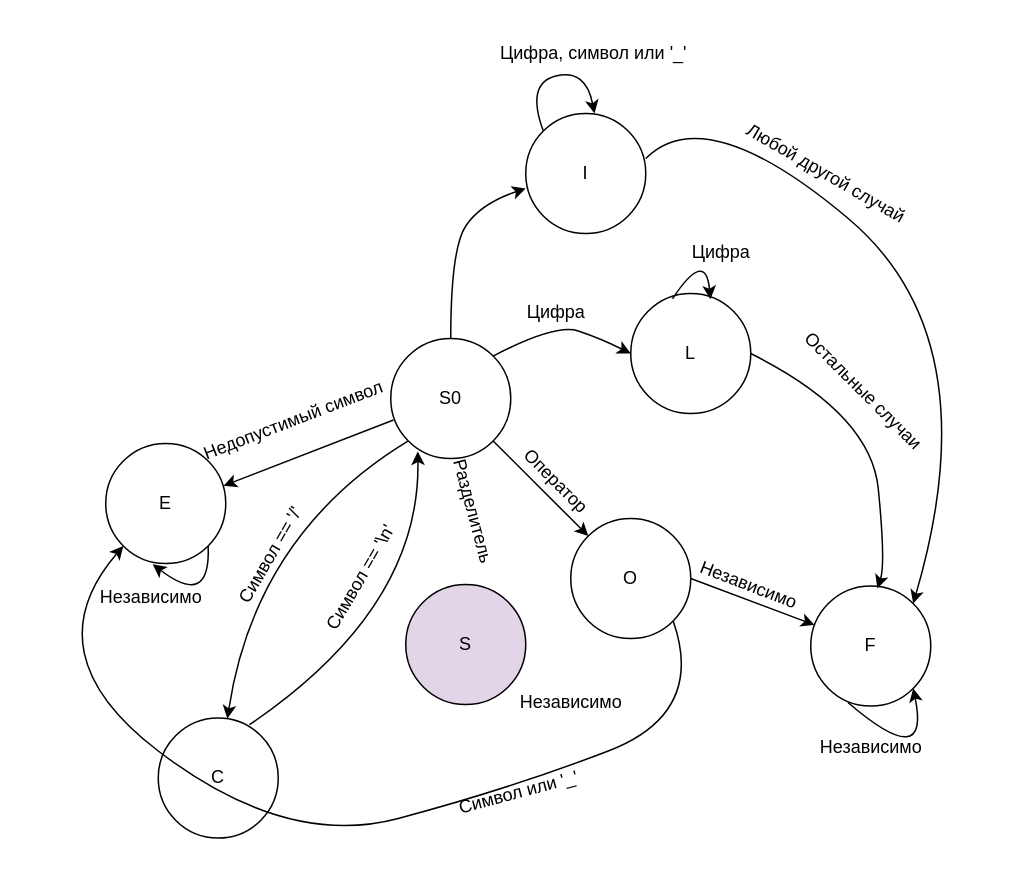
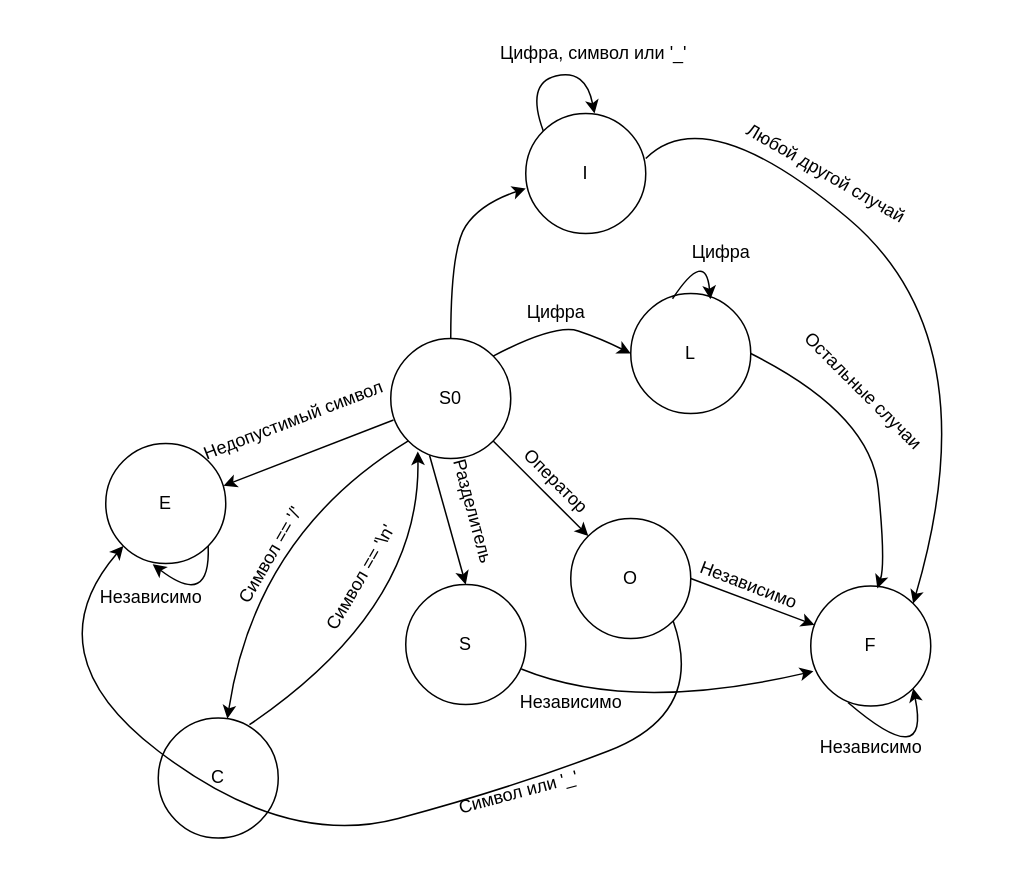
  <mxCell id="0" />
  <mxCell id="1" parent="0" />
  <mxCell id="2" value="S0" style="ellipse;whiteSpace=wrap;html=1;aspect=fixed;" parent="1" vertex="1"><mxGeometry x="260" y="225" width="80" height="80" as="geometry" /></mxCell>
  <mxCell id="3" value="I" style="ellipse;whiteSpace=wrap;html=1;aspect=fixed;" parent="1" vertex="1"><mxGeometry x="350" y="75" width="80" height="80" as="geometry" /></mxCell>
  <mxCell id="4" value="L" style="ellipse;whiteSpace=wrap;html=1;aspect=fixed;" parent="1" vertex="1"><mxGeometry x="420" y="195" width="80" height="80" as="geometry" /></mxCell>
  <mxCell id="5" value="O" style="ellipse;whiteSpace=wrap;html=1;aspect=fixed;" parent="1" vertex="1"><mxGeometry x="380" y="345" width="80" height="80" as="geometry" /></mxCell>
- <mxCell id="6" value="S" style="ellipse;whiteSpace=wrap;html=1;aspect=fixed;fillColor=#e1d5e7;" parent="1" vertex="1"><mxGeometry x="270" y="389" width="80" height="80" as="geometry" /></mxCell>
+ <mxCell id="6" value="S" style="ellipse;whiteSpace=wrap;html=1;aspect=fixed;" parent="1" vertex="1"><mxGeometry x="270" y="389" width="80" height="80" as="geometry" /></mxCell>
  <mxCell id="7" value="E" style="ellipse;whiteSpace=wrap;html=1;aspect=fixed;" parent="1" vertex="1"><mxGeometry x="70" y="295" width="80" height="80" as="geometry" /></mxCell>
  <mxCell id="8" value="F" style="ellipse;whiteSpace=wrap;html=1;aspect=fixed;" parent="1" vertex="1"><mxGeometry x="540" y="390" width="80" height="80" as="geometry" /></mxCell>
  <mxCell id="9" value="" style="endArrow=classic;html=1;rounded=0;exitX=0.5;exitY=0;exitDx=0;exitDy=0;curved=1;" parent="1" source="2" edge="1"><mxGeometry width="50" height="50" relative="1" as="geometry"><mxPoint x="300" y="175" as="sourcePoint" /><mxPoint x="350" y="125" as="targetPoint" /><Array as="points"><mxPoint x="300" y="165" /><mxPoint x="320" y="135" /></Array></mxGeometry></mxCell>
  <mxCell id="10" value="" style="endArrow=classic;html=1;rounded=0;entryX=0;entryY=0.5;entryDx=0;entryDy=0;exitX=1;exitY=0;exitDx=0;exitDy=0;jumpStyle=line;curved=1;" parent="1" source="2" target="4" edge="1"><mxGeometry width="50" height="50" relative="1" as="geometry"><mxPoint x="340" y="305" as="sourcePoint" /><mxPoint x="390" y="255" as="targetPoint" /><Array as="points"><mxPoint x="370" y="215" /><mxPoint x="400" y="225" /></Array></mxGeometry></mxCell>
  <mxCell id="11" value="Цифра" style="text;html=1;align=center;verticalAlign=middle;resizable=0;points=[];autosize=1;strokeColor=none;fillColor=none;" parent="1" vertex="1"><mxGeometry x="340" y="193" width="60" height="30" as="geometry" /></mxCell>
  <mxCell id="12" value="" style="endArrow=classic;html=1;rounded=0;exitX=1;exitY=1;exitDx=0;exitDy=0;entryX=0;entryY=0;entryDx=0;entryDy=0;" parent="1" source="2" target="5" edge="1"><mxGeometry width="50" height="50" relative="1" as="geometry"><mxPoint x="340" y="335" as="sourcePoint" /><mxPoint x="390" y="285" as="targetPoint" /></mxGeometry></mxCell>
  <mxCell id="13" value="Оператор" style="text;html=1;align=center;verticalAlign=middle;resizable=0;points=[];autosize=1;strokeColor=none;fillColor=none;rotation=45;" parent="1" vertex="1"><mxGeometry x="330" y="305" width="80" height="30" as="geometry" /></mxCell>
+ <mxCell id="14" value="" style="endArrow=classic;html=1;rounded=0;exitX=0.323;exitY=0.973;exitDx=0;exitDy=0;exitPerimeter=0;entryX=0.5;entryY=0;entryDx=0;entryDy=0;" parent="1" source="2" target="6" edge="1"><mxGeometry width="50" height="50" relative="1" as="geometry"><mxPoint x="340" y="335" as="sourcePoint" /><mxPoint x="390" y="285" as="targetPoint" /></mxGeometry></mxCell>
  <mxCell id="15" value="Разделитель" style="text;html=1;align=center;verticalAlign=middle;resizable=0;points=[];autosize=1;strokeColor=none;fillColor=none;rotation=75;" parent="1" vertex="1"><mxGeometry x="270" y="325" width="90" height="30" as="geometry" /></mxCell>
  <mxCell id="16" value="" style="endArrow=classic;html=1;rounded=0;entryX=0.981;entryY=0.353;entryDx=0;entryDy=0;entryPerimeter=0;exitX=0.023;exitY=0.679;exitDx=0;exitDy=0;exitPerimeter=0;" parent="1" source="2" target="7" edge="1"><mxGeometry width="50" height="50" relative="1" as="geometry"><mxPoint x="180" y="345" as="sourcePoint" /><mxPoint x="230" y="295" as="targetPoint" /></mxGeometry></mxCell>
  <mxCell id="17" value="Недопустимый символ" style="text;html=1;align=center;verticalAlign=middle;resizable=0;points=[];autosize=1;strokeColor=none;fillColor=none;rotation=-21;" parent="1" vertex="1"><mxGeometry x="120" y="265" width="150" height="30" as="geometry" /></mxCell>
  <mxCell id="18" value="" style="endArrow=classic;html=1;rounded=0;exitX=0;exitY=0;exitDx=0;exitDy=0;curved=1;entryX=0.948;entryY=0.703;entryDx=0;entryDy=0;entryPerimeter=0;" parent="1" source="3" edge="1"><mxGeometry width="50" height="50" relative="1" as="geometry"><mxPoint x="388.284" y="30.476" as="sourcePoint" /><mxPoint x="395.84" y="75" as="targetPoint" /><Array as="points"><mxPoint x="350" y="55" /><mxPoint x="390" y="45" /></Array></mxGeometry></mxCell>
  <mxCell id="19" value="Цифра, символ или '_'" style="text;html=1;align=center;verticalAlign=middle;resizable=0;points=[];autosize=1;strokeColor=none;fillColor=none;" parent="1" vertex="1"><mxGeometry x="320" y="20" width="150" height="30" as="geometry" /></mxCell>
  <mxCell id="20" value="" style="endArrow=classic;html=1;rounded=0;curved=1;exitX=1;exitY=0.375;exitDx=0;exitDy=0;entryX=1;entryY=0;entryDx=0;entryDy=0;exitPerimeter=0;" parent="1" source="3" target="8" edge="1"><mxGeometry width="50" height="50" relative="1" as="geometry"><mxPoint x="581.716" y="96.716" as="sourcePoint" /><mxPoint x="828.284" y="411.716" as="targetPoint" /><Array as="points"><mxPoint x="470" y="65" /><mxPoint x="660" y="225" /></Array></mxGeometry></mxCell>
  <mxCell id="21" value="Любой другой случай" style="text;html=1;align=center;verticalAlign=middle;resizable=0;points=[];autosize=1;strokeColor=none;fillColor=none;rotation=30;" parent="1" vertex="1"><mxGeometry x="480" y="100" width="140" height="30" as="geometry" /></mxCell>
  <mxCell id="22" value="" style="endArrow=classic;html=1;rounded=0;entryX=0.555;entryY=0.02;entryDx=0;entryDy=0;exitX=1;exitY=0.5;exitDx=0;exitDy=0;curved=1;entryPerimeter=0;" parent="1" source="4" target="8" edge="1"><mxGeometry width="50" height="50" relative="1" as="geometry"><mxPoint x="350" y="345" as="sourcePoint" /><mxPoint x="400" y="295" as="targetPoint" /><Array as="points"><mxPoint x="580" y="275" /><mxPoint x="590" y="375" /></Array></mxGeometry></mxCell>
  <mxCell id="23" value="Остальные случаи" style="text;html=1;align=center;verticalAlign=middle;resizable=0;points=[];autosize=1;strokeColor=none;fillColor=none;rotation=45;" parent="1" vertex="1"><mxGeometry x="510" y="245" width="130" height="30" as="geometry" /></mxCell>
  <mxCell id="24" value="" style="endArrow=classic;html=1;rounded=0;exitX=1;exitY=0.5;exitDx=0;exitDy=0;" parent="1" source="5" target="8" edge="1"><mxGeometry width="50" height="50" relative="1" as="geometry"><mxPoint x="400" y="435" as="sourcePoint" /><mxPoint x="450" y="385" as="targetPoint" /></mxGeometry></mxCell>
  <mxCell id="25" value="Независимо&amp;nbsp;" style="text;html=1;align=center;verticalAlign=middle;resizable=0;points=[];autosize=1;strokeColor=none;fillColor=none;rotation=21;" parent="1" vertex="1"><mxGeometry x="455" y="375" width="90" height="30" as="geometry" /></mxCell>
  <mxCell id="26" value="" style="endArrow=classic;html=1;rounded=0;entryX=0.664;entryY=0.048;entryDx=0;entryDy=0;curved=1;exitX=0.348;exitY=0.044;exitDx=0;exitDy=0;exitPerimeter=0;entryPerimeter=0;" parent="1" source="4" target="4" edge="1"><mxGeometry width="50" height="50" relative="1" as="geometry"><mxPoint x="400" y="245" as="sourcePoint" /><mxPoint x="450" y="195" as="targetPoint" /><Array as="points"><mxPoint x="470" y="165" /></Array></mxGeometry></mxCell>
  <mxCell id="27" value="Цифра" style="text;html=1;align=center;verticalAlign=middle;resizable=0;points=[];autosize=1;strokeColor=none;fillColor=none;" parent="1" vertex="1"><mxGeometry x="450" y="153" width="60" height="30" as="geometry" /></mxCell>
+ <mxCell id="28" value="" style="endArrow=classic;html=1;rounded=0;entryX=0.022;entryY=0.71;entryDx=0;entryDy=0;exitX=0.963;exitY=0.704;exitDx=0;exitDy=0;curved=1;exitPerimeter=0;entryPerimeter=0;" parent="1" source="6" target="8" edge="1"><mxGeometry width="50" height="50" relative="1" as="geometry"><mxPoint x="400" y="475" as="sourcePoint" /><mxPoint x="450" y="425" as="targetPoint" /><Array as="points"><mxPoint x="420" y="475" /></Array></mxGeometry></mxCell>
  <mxCell id="29" value="Независимо" style="text;html=1;align=center;verticalAlign=middle;resizable=0;points=[];autosize=1;strokeColor=none;fillColor=none;" parent="1" vertex="1"><mxGeometry x="335" y="453" width="90" height="30" as="geometry" /></mxCell>
  <mxCell id="30" value="" style="endArrow=classic;html=1;rounded=0;exitX=1;exitY=1;exitDx=0;exitDy=0;curved=1;entryX=0.391;entryY=1.006;entryDx=0;entryDy=0;entryPerimeter=0;" parent="1" source="7" target="7" edge="1"><mxGeometry width="50" height="50" relative="1" as="geometry"><mxPoint x="240" y="405" as="sourcePoint" /><mxPoint x="110" y="395" as="targetPoint" /><Array as="points"><mxPoint x="140" y="405" /></Array></mxGeometry></mxCell>
  <mxCell id="31" value="Независимо" style="text;html=1;align=center;verticalAlign=middle;resizable=0;points=[];autosize=1;strokeColor=none;fillColor=none;" parent="1" vertex="1"><mxGeometry x="55" y="383" width="90" height="30" as="geometry" /></mxCell>
  <mxCell id="32" value="" style="endArrow=classic;html=1;rounded=0;entryX=1;entryY=1;entryDx=0;entryDy=0;curved=1;exitX=0.31;exitY=0.971;exitDx=0;exitDy=0;exitPerimeter=0;" parent="1" source="8" target="8" edge="1"><mxGeometry width="50" height="50" relative="1" as="geometry"><mxPoint x="530" y="495" as="sourcePoint" /><mxPoint x="580" y="445" as="targetPoint" /><Array as="points"><mxPoint x="620" y="515" /></Array></mxGeometry></mxCell>
  <mxCell id="33" value="Независимо" style="text;html=1;align=center;verticalAlign=middle;resizable=0;points=[];autosize=1;strokeColor=none;fillColor=none;" parent="1" vertex="1"><mxGeometry x="535" y="483" width="90" height="30" as="geometry" /></mxCell>
  <mxCell id="34" value="С" style="ellipse;whiteSpace=wrap;html=1;aspect=fixed;" vertex="1" parent="1"><mxGeometry x="105" y="478" width="80" height="80" as="geometry" /></mxCell>
  <mxCell id="35" value="" style="endArrow=classic;html=1;rounded=0;exitX=0;exitY=1;exitDx=0;exitDy=0;curved=1;" edge="1" parent="1" source="2" target="34"><mxGeometry width="50" height="50" relative="1" as="geometry"><mxPoint x="160" y="585" as="sourcePoint" /><mxPoint x="210" y="535" as="targetPoint" /><Array as="points"><mxPoint x="170" y="355" /></Array></mxGeometry></mxCell>
  <mxCell id="36" value="Символ == '/'" style="text;html=1;align=center;verticalAlign=middle;resizable=0;points=[];autosize=1;strokeColor=none;fillColor=none;rotation=-60;" vertex="1" parent="1"><mxGeometry x="130" y="355" width="100" height="30" as="geometry" /></mxCell>
  <mxCell id="37" value="" style="endArrow=classic;html=1;rounded=0;exitX=0.76;exitY=0.056;exitDx=0;exitDy=0;curved=1;exitPerimeter=0;entryX=0.225;entryY=0.942;entryDx=0;entryDy=0;entryPerimeter=0;" edge="1" parent="1" source="34" target="2"><mxGeometry width="50" height="50" relative="1" as="geometry"><mxPoint x="282" y="303" as="sourcePoint" /><mxPoint x="187" y="463" as="targetPoint" /><Array as="points"><mxPoint x="280" y="405" /></Array></mxGeometry></mxCell>
  <mxCell id="38" value="Символ == '\n'" style="text;html=1;align=center;verticalAlign=middle;resizable=0;points=[];autosize=1;strokeColor=none;fillColor=none;rotation=-60;" vertex="1" parent="1"><mxGeometry x="190" y="370" width="100" height="30" as="geometry" /></mxCell>
  <mxCell id="39" value="" style="endArrow=classic;html=1;rounded=0;exitX=1;exitY=1;exitDx=0;exitDy=0;curved=1;entryX=0;entryY=1;entryDx=0;entryDy=0;" edge="1" parent="1" source="5" target="7"><mxGeometry width="50" height="50" relative="1" as="geometry"><mxPoint x="260" y="735" as="sourcePoint" /><mxPoint x="310" y="685" as="targetPoint" /><Array as="points"><mxPoint x="470" y="475" /><mxPoint x="340" y="525" /><mxPoint x="190" y="565" /><mxPoint x="20" y="435" /></Array></mxGeometry></mxCell>
  <mxCell id="40" value="Cимвол или '_'" style="text;html=1;align=center;verticalAlign=middle;resizable=0;points=[];autosize=1;strokeColor=none;fillColor=none;rotation=-15;" vertex="1" parent="1"><mxGeometry x="290" y="513" width="110" height="30" as="geometry" /></mxCell>
